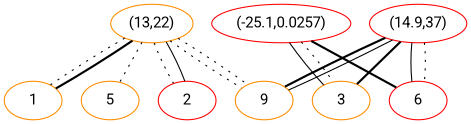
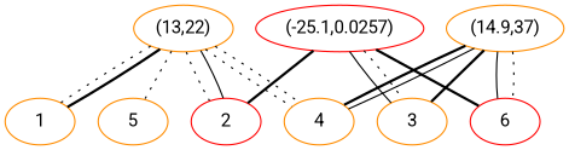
  graph {
    fontname=Roboto
    node [color=darkorange fontname=Roboto]
    edge [fontname=Roboto style=dotted]
    n1 [label="(13,22)"]
    1
    2 [color=red]
-   4 [label=9]
+   4
    5
    n6 [color=red label="(-25.1,0.0257)"]
    3
    6 [color=red]
-   n9 [color=red label="(14.9,37)"]
+   n9 [label="(14.9,37)"]
    n1 -- 1
    n1 -- 1 [style=bold]
    n1 -- 2
    n1 -- 2 [style=solid]
    n1 -- 4
    n1 -- 4
    n1 -- 5
+   n6 -- 2 [style=bold]
    n6 -- 3 [style=solid]
    n6 -- 3
    n6 -- 6 [style=bold]
    n9 -- 4 [style=bold]
    n9 -- 4 [style=solid]
    n9 -- 3 [style=bold]
    n9 -- 6 [style=solid]
    n9 -- 6
  }
